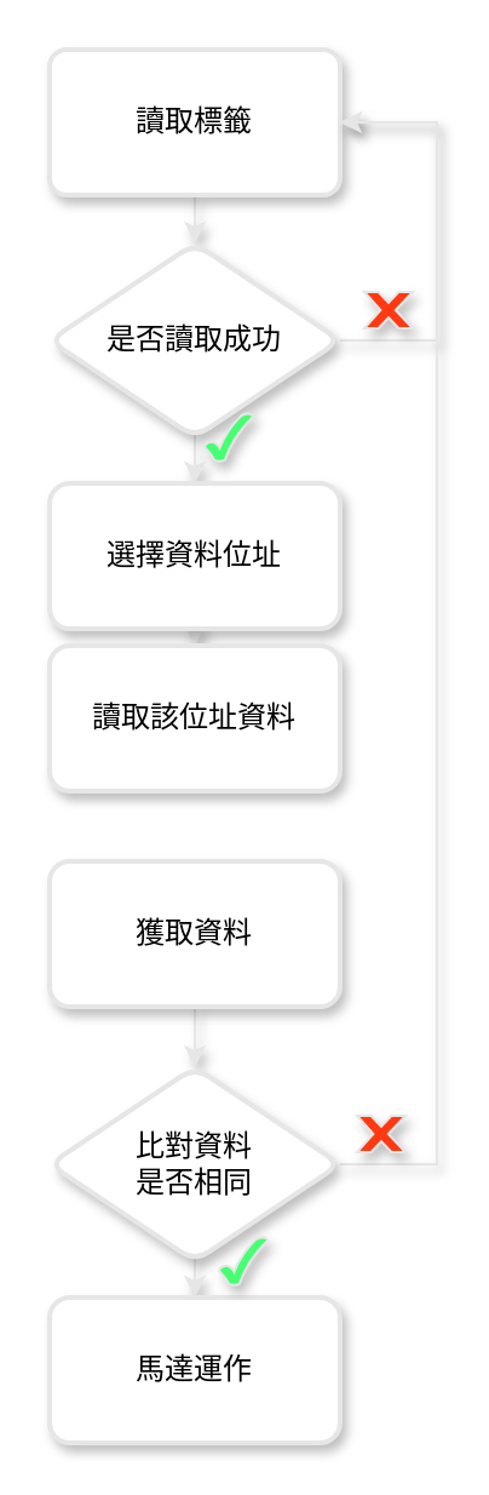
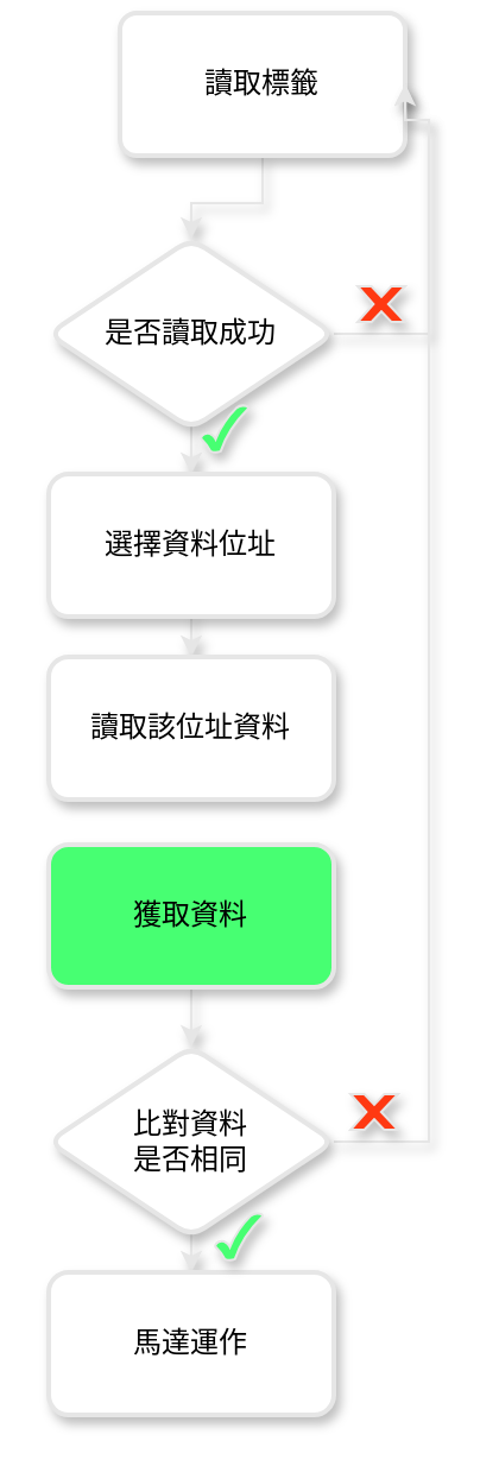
  <mxCell id="0" />
  <mxCell id="1" parent="0" />
  <mxCell id="2" value="" style="edgeStyle=orthogonalEdgeStyle;rounded=0;orthogonalLoop=1;jettySize=auto;html=1;strokeColor=#E6E6E6;shadow=1;" edge="1" parent="1" source="3" target="6"><mxGeometry relative="1" as="geometry" /></mxCell>
- <mxCell id="3" value="讀取標籤" style="rounded=1;whiteSpace=wrap;html=1;absoluteArcSize=1;arcSize=14;strokeWidth=2;strokeColor=#E6E6E6;shadow=1;" vertex="1" parent="1"><mxGeometry x="20" y="20" width="120" height="60" as="geometry" /></mxCell>
+ <mxCell id="3" value="讀取標籤" style="rounded=1;whiteSpace=wrap;html=1;absoluteArcSize=1;arcSize=14;strokeWidth=2;strokeColor=#E6E6E6;shadow=1;" vertex="1" parent="1"><mxGeometry x="50" y="5" width="120" height="60" as="geometry" /></mxCell>
  <mxCell id="4" value="" style="edgeStyle=orthogonalEdgeStyle;rounded=0;orthogonalLoop=1;jettySize=auto;html=1;strokeColor=#E6E6E6;shadow=1;" edge="1" parent="1" source="6" target="8"><mxGeometry relative="1" as="geometry" /></mxCell>
  <mxCell id="5" style="edgeStyle=orthogonalEdgeStyle;rounded=0;orthogonalLoop=1;jettySize=auto;html=1;entryX=1;entryY=0.5;entryDx=0;entryDy=0;exitX=1;exitY=0.5;exitDx=0;exitDy=0;strokeColor=#E6E6E6;shadow=1;" edge="1" parent="1" source="6" target="3"><mxGeometry relative="1" as="geometry"><Array as="points"><mxPoint x="180" y="140" /><mxPoint x="180" y="50" /></Array></mxGeometry></mxCell>
  <mxCell id="6" value="是否讀取成功" style="rhombus;whiteSpace=wrap;html=1;rounded=1;arcSize=14;strokeWidth=2;strokeColor=#E6E6E6;shadow=1;" vertex="1" parent="1"><mxGeometry x="20" y="100" width="120" height="80" as="geometry" /></mxCell>
  <mxCell id="7" value="" style="edgeStyle=orthogonalEdgeStyle;rounded=0;orthogonalLoop=1;jettySize=auto;html=1;strokeColor=#E6E6E6;shadow=1;" edge="1" parent="1" source="8" target="9"><mxGeometry relative="1" as="geometry" /></mxCell>
  <mxCell id="8" value="選擇資料位址" style="whiteSpace=wrap;html=1;rounded=1;arcSize=14;strokeWidth=2;strokeColor=#E6E6E6;shadow=1;" vertex="1" parent="1"><mxGeometry x="20" y="199" width="120" height="60" as="geometry" /></mxCell>
- <mxCell id="9" value="讀取該位址資料" style="whiteSpace=wrap;html=1;rounded=1;arcSize=14;strokeWidth=2;strokeColor=#E6E6E6;shadow=1;" vertex="1" parent="1"><mxGeometry x="20" y="266" width="120" height="60" as="geometry" /></mxCell>
+ <mxCell id="9" value="讀取該位址資料" style="whiteSpace=wrap;html=1;rounded=1;arcSize=14;strokeWidth=2;strokeColor=#E6E6E6;shadow=1;" vertex="1" parent="1"><mxGeometry x="20" y="276" width="120" height="60" as="geometry" /></mxCell>
  <mxCell id="10" value="" style="edgeStyle=orthogonalEdgeStyle;rounded=0;orthogonalLoop=1;jettySize=auto;html=1;strokeColor=#E6E6E6;shadow=1;" edge="1" parent="1" source="11" target="14"><mxGeometry relative="1" as="geometry" /></mxCell>
- <mxCell id="11" value="獲取資料" style="whiteSpace=wrap;html=1;rounded=1;arcSize=14;strokeWidth=2;strokeColor=#E6E6E6;shadow=1;" vertex="1" parent="1"><mxGeometry x="20" y="355" width="120" height="60" as="geometry" /></mxCell>
+ <mxCell id="11" value="獲取資料" style="whiteSpace=wrap;html=1;rounded=1;arcSize=14;strokeWidth=2;strokeColor=#E6E6E6;shadow=1;fillColor=#47ff72;" vertex="1" parent="1"><mxGeometry x="20" y="355" width="120" height="60" as="geometry" /></mxCell>
  <mxCell id="12" value="" style="edgeStyle=orthogonalEdgeStyle;rounded=0;orthogonalLoop=1;jettySize=auto;html=1;strokeColor=#E6E6E6;shadow=1;" edge="1" parent="1" source="14" target="15"><mxGeometry relative="1" as="geometry" /></mxCell>
  <mxCell id="13" style="edgeStyle=orthogonalEdgeStyle;rounded=0;orthogonalLoop=1;jettySize=auto;html=1;entryX=1;entryY=0.5;entryDx=0;entryDy=0;strokeColor=#E6E6E6;shadow=1;" edge="1" parent="1" source="14" target="3"><mxGeometry relative="1" as="geometry"><mxPoint x="190" y="290" as="targetPoint" /><Array as="points"><mxPoint x="180" y="480" /><mxPoint x="180" y="50" /></Array></mxGeometry></mxCell>
  <mxCell id="14" value="比對資料&lt;br&gt;是否相同" style="rhombus;whiteSpace=wrap;html=1;rounded=1;arcSize=14;strokeWidth=2;strokeColor=#E6E6E6;shadow=1;" vertex="1" parent="1"><mxGeometry x="20" y="440" width="120" height="80" as="geometry" /></mxCell>
  <mxCell id="15" value="馬達運作" style="whiteSpace=wrap;html=1;rounded=1;arcSize=14;strokeWidth=2;strokeColor=#E6E6E6;shadow=1;" vertex="1" parent="1"><mxGeometry x="20" y="535" width="120" height="60" as="geometry" /></mxCell>
  <mxCell id="16" value="" style="verticalLabelPosition=bottom;verticalAlign=top;html=1;shape=mxgraph.basic.x;fillColor=#FF3912;strokeColor=#E6E6E6;shadow=1;" vertex="1" parent="1"><mxGeometry x="150" y="120" width="20" height="15" as="geometry" /></mxCell>
  <mxCell id="17" value="" style="verticalLabelPosition=bottom;verticalAlign=top;html=1;shape=mxgraph.basic.x;fillColor=#FF3912;strokeColor=#E6E6E6;shadow=1;" vertex="1" parent="1"><mxGeometry x="147" y="460" width="20" height="15" as="geometry" /></mxCell>
  <mxCell id="18" value="" style="verticalLabelPosition=bottom;verticalAlign=top;html=1;shape=mxgraph.basic.tick;fillColor=#47FF72;strokeColor=#E6E6E6;shadow=1;" vertex="1" parent="1"><mxGeometry x="84" y="170" width="20" height="20" as="geometry" /></mxCell>
  <mxCell id="19" value="" style="verticalLabelPosition=bottom;verticalAlign=top;html=1;shape=mxgraph.basic.tick;fillColor=#47FF72;strokeColor=#E6E6E6;shadow=1;" vertex="1" parent="1"><mxGeometry x="90" y="510" width="20" height="20" as="geometry" /></mxCell>
